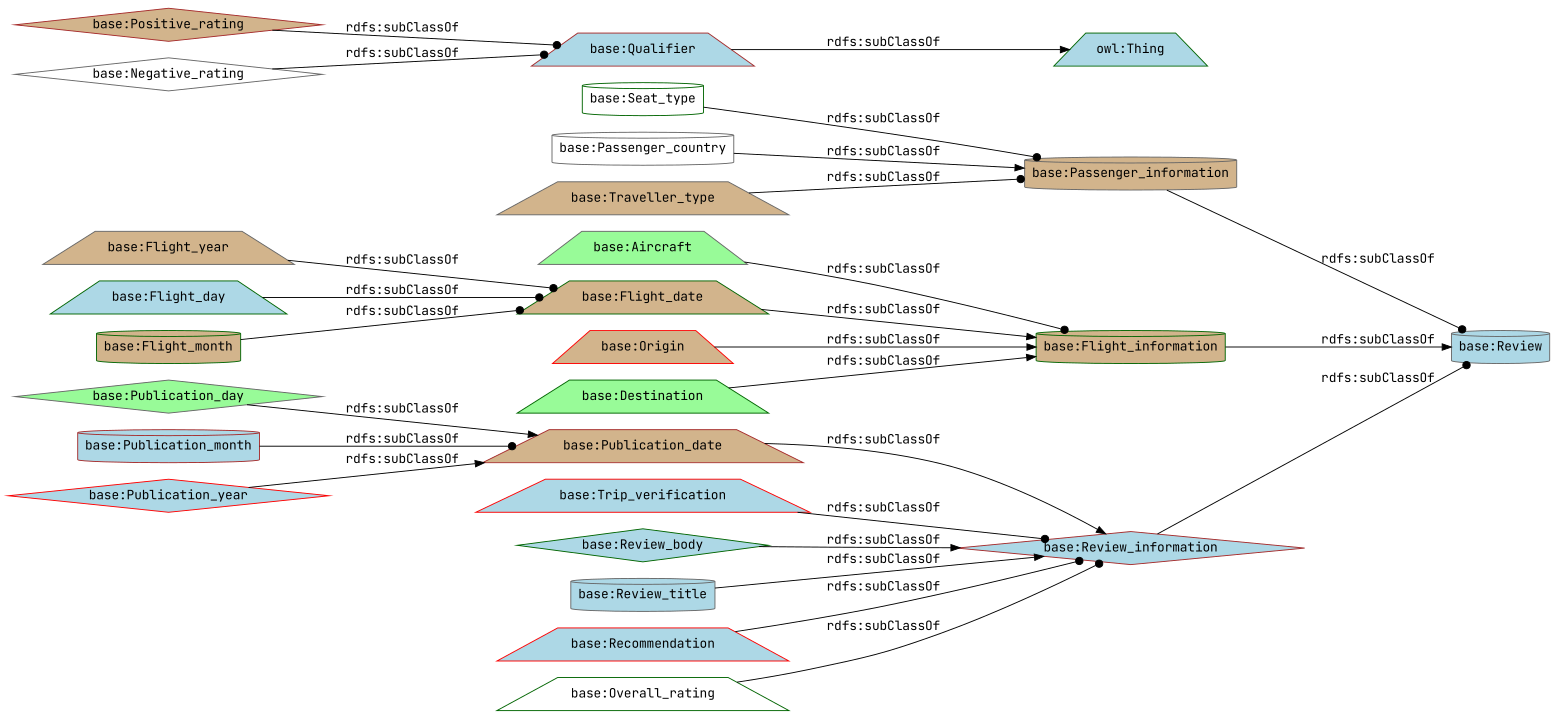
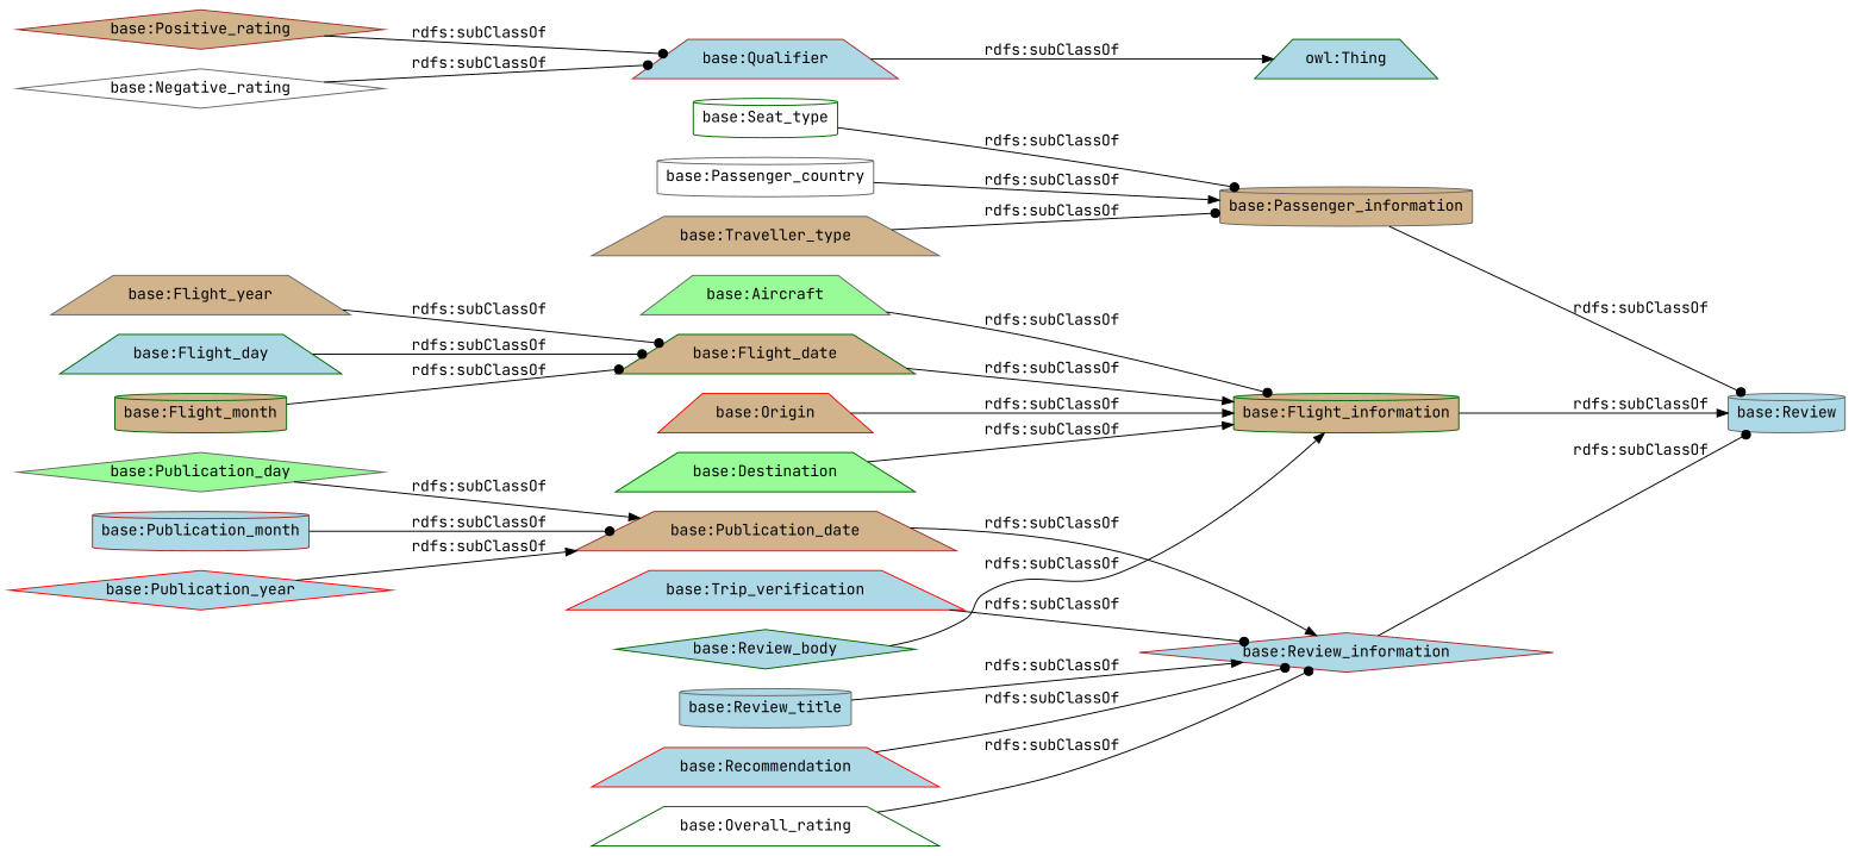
  digraph {
    fontname="JetBrains Mono"
    rankdir=LR
    node [color=gray40 fillcolor=lightblue fontname="JetBrains Mono" shape=trapezium style=filled]
    edge [arrowhead=dot fontname="JetBrains Mono"]
    "base:Review_title" [shape=cylinder]
    "base:Review_information" [color=brown shape=diamond]
    "base:Review" [shape=cylinder]
    "base:Seat_type" [color=darkgreen fillcolor=white shape=cylinder]
    "base:Passenger_information" [fillcolor=tan shape=cylinder]
    "base:Publication_day" [fillcolor=palegreen shape=diamond]
    "base:Publication_date" [color=brown fillcolor=tan]
    "base:Overall_rating" [color=darkgreen fillcolor=white]
    "base:Flight_year" [fillcolor=tan]
    "base:Flight_date" [color=darkgreen fillcolor=tan]
    "base:Flight_information" [color=darkgreen fillcolor=tan shape=cylinder]
    "base:Positive_rating" [color=brown fillcolor=tan shape=diamond]
    "base:Qualifier" [color=brown]
    "owl:Thing" [color=darkgreen]
    "base:Origin" [color=red fillcolor=tan]
    "base:Negative_rating" [fillcolor=white shape=diamond]
    "base:Destination" [color=darkgreen fillcolor=palegreen]
    "base:Recommendation" [color=red]
    "base:Trip_verification" [color=red]
    "base:Publication_month" [color=brown shape=cylinder]
    "base:Passenger_country" [fillcolor=white shape=cylinder]
    "base:Flight_day" [color=darkgreen]
    "base:Traveller_type" [fillcolor=tan]
    "base:Aircraft" [fillcolor=palegreen]
    "base:Publication_year" [color=red shape=diamond]
    "base:Review_body" [color=darkgreen shape=diamond]
    "base:Flight_month" [color=darkgreen fillcolor=tan shape=cylinder]
    "base:Review_title" -> "base:Review_information" [arrowhead=normal label="rdfs:subClassOf"]
    "base:Review_information" -> "base:Review" [label="rdfs:subClassOf"]
    "base:Seat_type" -> "base:Passenger_information" [label="rdfs:subClassOf"]
    "base:Passenger_information" -> "base:Review" [label="rdfs:subClassOf"]
    "base:Publication_day" -> "base:Publication_date" [arrowhead=normal label="rdfs:subClassOf"]
    "base:Publication_date" -> "base:Review_information" [arrowhead=normal label="rdfs:subClassOf"]
    "base:Overall_rating" -> "base:Review_information" [label="rdfs:subClassOf"]
    "base:Flight_year" -> "base:Flight_date" [label="rdfs:subClassOf"]
    "base:Flight_date" -> "base:Flight_information" [arrowhead=normal label="rdfs:subClassOf"]
    "base:Flight_information" -> "base:Review" [arrowhead=normal label="rdfs:subClassOf"]
    "base:Positive_rating" -> "base:Qualifier" [label="rdfs:subClassOf"]
    "base:Qualifier" -> "owl:Thing" [arrowhead=normal label="rdfs:subClassOf"]
    "base:Origin" -> "base:Flight_information" [arrowhead=normal label="rdfs:subClassOf"]
    "base:Negative_rating" -> "base:Qualifier" [label="rdfs:subClassOf"]
    "base:Destination" -> "base:Flight_information" [arrowhead=normal label="rdfs:subClassOf"]
    "base:Recommendation" -> "base:Review_information" [label="rdfs:subClassOf"]
    "base:Trip_verification" -> "base:Review_information" [label="rdfs:subClassOf"]
    "base:Publication_month" -> "base:Publication_date" [label="rdfs:subClassOf"]
    "base:Passenger_country" -> "base:Passenger_information" [arrowhead=normal label="rdfs:subClassOf"]
    "base:Flight_day" -> "base:Flight_date" [label="rdfs:subClassOf"]
    "base:Traveller_type" -> "base:Passenger_information" [label="rdfs:subClassOf"]
    "base:Aircraft" -> "base:Flight_information" [label="rdfs:subClassOf"]
    "base:Publication_year" -> "base:Publication_date" [arrowhead=normal label="rdfs:subClassOf"]
-   "base:Review_body" -> "base:Review_information" [arrowhead=normal label="rdfs:subClassOf"]
+   "base:Review_body" -> "base:Flight_information" [arrowhead=normal label="rdfs:subClassOf"]
    "base:Flight_month" -> "base:Flight_date" [label="rdfs:subClassOf"]
  }
